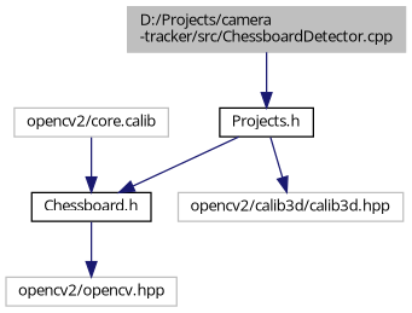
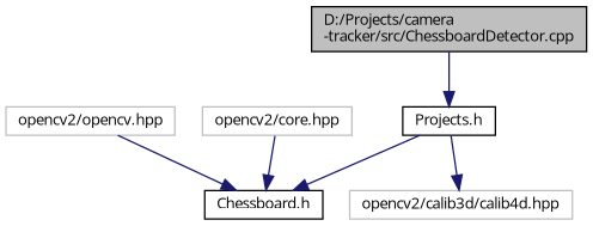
  digraph {
    fontname="Open Sans"
    node [color=black fillcolor=white fontname="Open Sans" fontsize=10 shape=record style=filled]
    edge [color=midnightblue fontname="Open Sans" fontsize=10 labelfontname=Helvetica labelfontsize=10 style=solid]
-   n1 [color=grey75 fillcolor=grey75 fontcolor=black height=0.2 label="D:/Projects/camera\l-tracker/src/ChessboardDetector.cpp" width=0.4]
+   n1 [fillcolor=grey75 fontcolor=black height=0.2 label="D:/Projects/camera\l-tracker/src/ChessboardDetector.cpp" width=0.4]
    n2 [height=0.2 label="Projects.h" width=0.4]
    n3 [height=0.2 label="Chessboard.h" width=0.4]
-   n4 [color=grey75 height=0.2 label="opencv2/calib3d/calib3d.hpp" width=0.4]
+   n4 [color=grey75 height=0.2 label="opencv2/calib3d/calib4d.hpp" width=0.4]
    n5 [color=grey75 height=0.2 label="opencv2/opencv.hpp" width=0.4]
-   n6 [color=grey75 height=0.2 label="opencv2/core.calib" width=0.4]
+   n6 [color=grey75 height=0.2 label="opencv2/core.hpp" width=0.4]
    n1 -> n2
    n2 -> n3
    n2 -> n4
-   n3 -> n5
+   n5 -> n3
    n6 -> n3
  }
